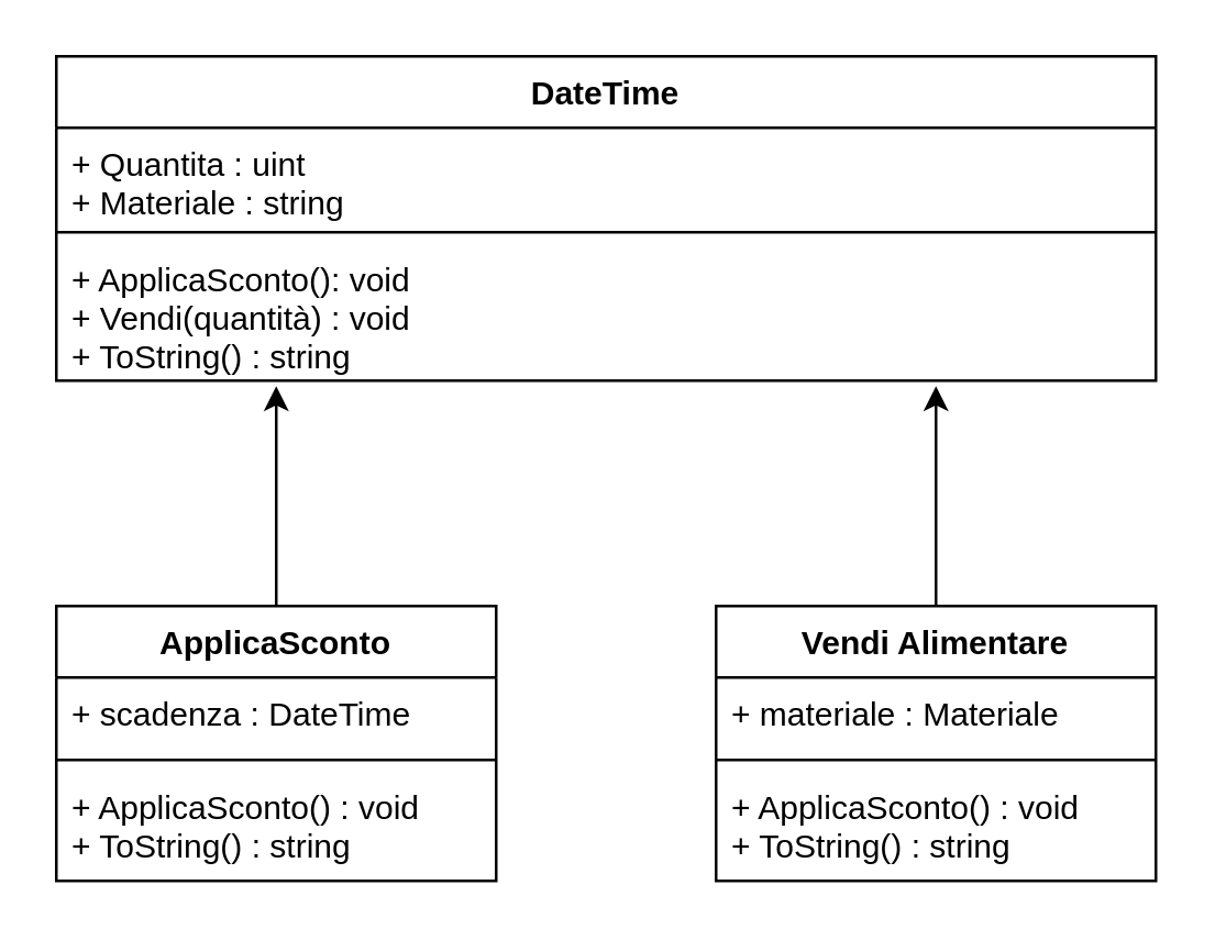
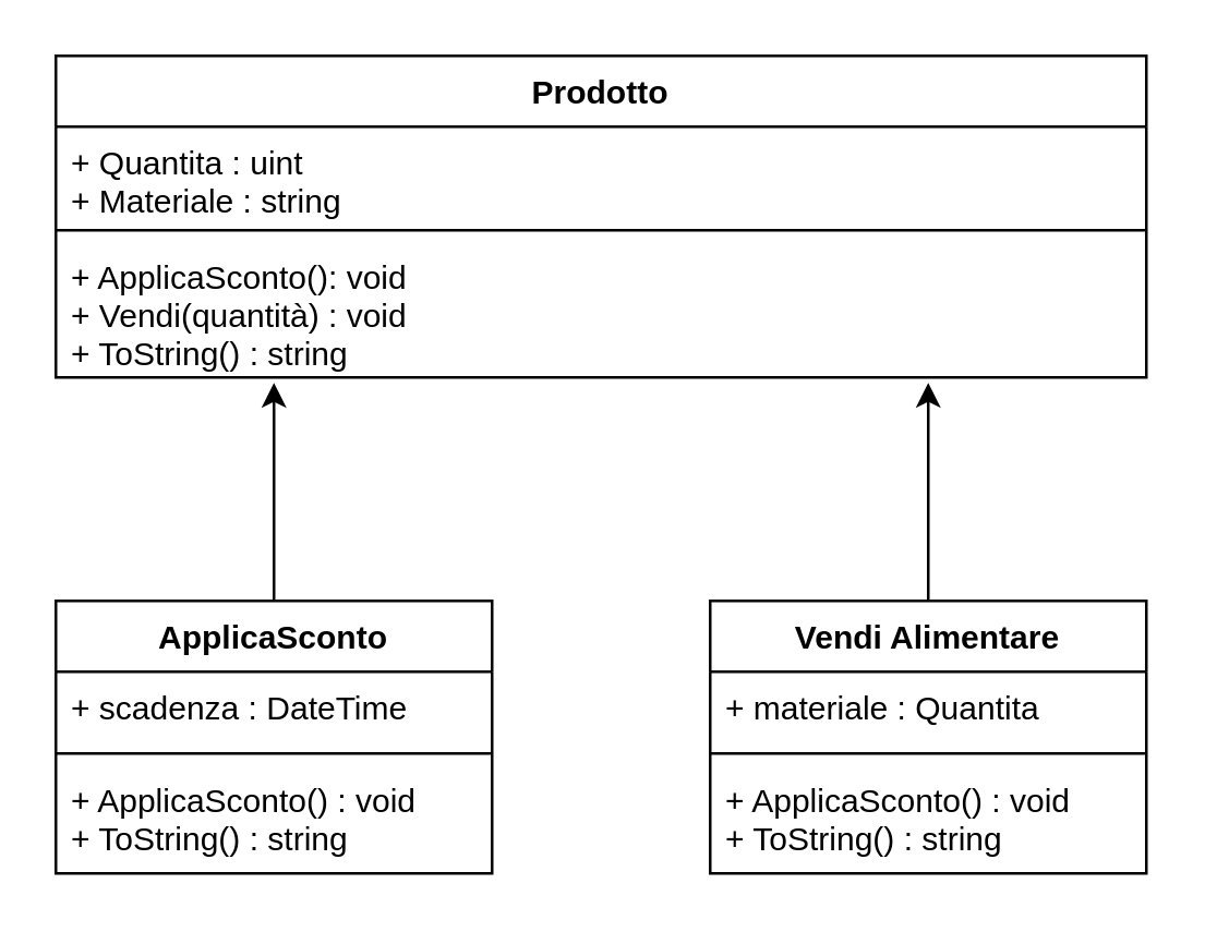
  <mxCell id="0" />
  <mxCell id="1" parent="0" />
- <mxCell id="2" value="DateTime" style="swimlane;fontStyle=1;align=center;verticalAlign=top;childLayout=stackLayout;horizontal=1;startSize=26;horizontalStack=0;resizeParent=1;resizeParentMax=0;resizeLast=0;collapsible=1;marginBottom=0;" vertex="1" parent="1"><mxGeometry x="20" y="20" width="400" height="118" as="geometry" /></mxCell>
+ <mxCell id="2" value="Prodotto" style="swimlane;fontStyle=1;align=center;verticalAlign=top;childLayout=stackLayout;horizontal=1;startSize=26;horizontalStack=0;resizeParent=1;resizeParentMax=0;resizeLast=0;collapsible=1;marginBottom=0;" vertex="1" parent="1"><mxGeometry x="20" y="20" width="400" height="118" as="geometry" /></mxCell>
  <mxCell id="3" value="+ Quantita : uint&#10;+ Materiale : string" style="text;strokeColor=none;fillColor=none;align=left;verticalAlign=top;spacingLeft=4;spacingRight=4;overflow=hidden;rotatable=0;points=[[0,0.5],[1,0.5]];portConstraint=eastwest;" vertex="1" parent="2"><mxGeometry y="26" width="400" height="34" as="geometry" /></mxCell>
  <mxCell id="4" value="" style="line;strokeWidth=1;fillColor=none;align=left;verticalAlign=middle;spacingTop=-1;spacingLeft=3;spacingRight=3;rotatable=0;labelPosition=right;points=[];portConstraint=eastwest;" vertex="1" parent="2"><mxGeometry y="60" width="400" height="8" as="geometry" /></mxCell>
  <mxCell id="5" value="+ ApplicaSconto(): void&#10;+ Vendi(quantità) : void&#10;+ ToString() : string" style="text;strokeColor=none;fillColor=none;align=left;verticalAlign=top;spacingLeft=4;spacingRight=4;overflow=hidden;rotatable=0;points=[[0,0.5],[1,0.5]];portConstraint=eastwest;" vertex="1" parent="2"><mxGeometry y="68" width="400" height="50" as="geometry" /></mxCell>
  <mxCell id="6" style="edgeStyle=orthogonalEdgeStyle;rounded=0;orthogonalLoop=1;jettySize=auto;html=1;exitX=0.5;exitY=0;exitDx=0;exitDy=0;" edge="1" parent="1" source="7"><mxGeometry relative="1" as="geometry"><mxPoint x="340" y="140" as="targetPoint" /></mxGeometry></mxCell>
  <mxCell id="7" value="Vendi Alimentare" style="swimlane;fontStyle=1;align=center;verticalAlign=top;childLayout=stackLayout;horizontal=1;startSize=26;horizontalStack=0;resizeParent=1;resizeParentMax=0;resizeLast=0;collapsible=1;marginBottom=0;" vertex="1" parent="1"><mxGeometry x="260" y="220" width="160" height="100" as="geometry" /></mxCell>
- <mxCell id="8" value="+ materiale : Materiale" style="text;strokeColor=none;fillColor=none;align=left;verticalAlign=top;spacingLeft=4;spacingRight=4;overflow=hidden;rotatable=0;points=[[0,0.5],[1,0.5]];portConstraint=eastwest;" vertex="1" parent="7"><mxGeometry y="26" width="160" height="26" as="geometry" /></mxCell>
+ <mxCell id="8" value="+ materiale : Quantita" style="text;strokeColor=none;fillColor=none;align=left;verticalAlign=top;spacingLeft=4;spacingRight=4;overflow=hidden;rotatable=0;points=[[0,0.5],[1,0.5]];portConstraint=eastwest;" vertex="1" parent="7"><mxGeometry y="26" width="160" height="26" as="geometry" /></mxCell>
  <mxCell id="9" value="" style="line;strokeWidth=1;fillColor=none;align=left;verticalAlign=middle;spacingTop=-1;spacingLeft=3;spacingRight=3;rotatable=0;labelPosition=right;points=[];portConstraint=eastwest;" vertex="1" parent="7"><mxGeometry y="52" width="160" height="8" as="geometry" /></mxCell>
  <mxCell id="10" value="+ ApplicaSconto() : void&#10;+ ToString() : string" style="text;strokeColor=none;fillColor=none;align=left;verticalAlign=top;spacingLeft=4;spacingRight=4;overflow=hidden;rotatable=0;points=[[0,0.5],[1,0.5]];portConstraint=eastwest;" vertex="1" parent="7"><mxGeometry y="60" width="160" height="40" as="geometry" /></mxCell>
  <mxCell id="11" style="edgeStyle=orthogonalEdgeStyle;rounded=0;orthogonalLoop=1;jettySize=auto;html=1;exitX=0.5;exitY=0;exitDx=0;exitDy=0;" edge="1" parent="1" source="12"><mxGeometry relative="1" as="geometry"><mxPoint x="100" y="140" as="targetPoint" /></mxGeometry></mxCell>
  <mxCell id="12" value="ApplicaSconto" style="swimlane;fontStyle=1;align=center;verticalAlign=top;childLayout=stackLayout;horizontal=1;startSize=26;horizontalStack=0;resizeParent=1;resizeParentMax=0;resizeLast=0;collapsible=1;marginBottom=0;" vertex="1" parent="1"><mxGeometry x="20" y="220" width="160" height="100" as="geometry" /></mxCell>
  <mxCell id="13" value="+ scadenza : DateTime" style="text;strokeColor=none;fillColor=none;align=left;verticalAlign=top;spacingLeft=4;spacingRight=4;overflow=hidden;rotatable=0;points=[[0,0.5],[1,0.5]];portConstraint=eastwest;" vertex="1" parent="12"><mxGeometry y="26" width="160" height="26" as="geometry" /></mxCell>
  <mxCell id="14" value="" style="line;strokeWidth=1;fillColor=none;align=left;verticalAlign=middle;spacingTop=-1;spacingLeft=3;spacingRight=3;rotatable=0;labelPosition=right;points=[];portConstraint=eastwest;" vertex="1" parent="12"><mxGeometry y="52" width="160" height="8" as="geometry" /></mxCell>
  <mxCell id="15" value="+ ApplicaSconto() : void&#10;+ ToString() : string" style="text;strokeColor=none;fillColor=none;align=left;verticalAlign=top;spacingLeft=4;spacingRight=4;overflow=hidden;rotatable=0;points=[[0,0.5],[1,0.5]];portConstraint=eastwest;" vertex="1" parent="12"><mxGeometry y="60" width="160" height="40" as="geometry" /></mxCell>
